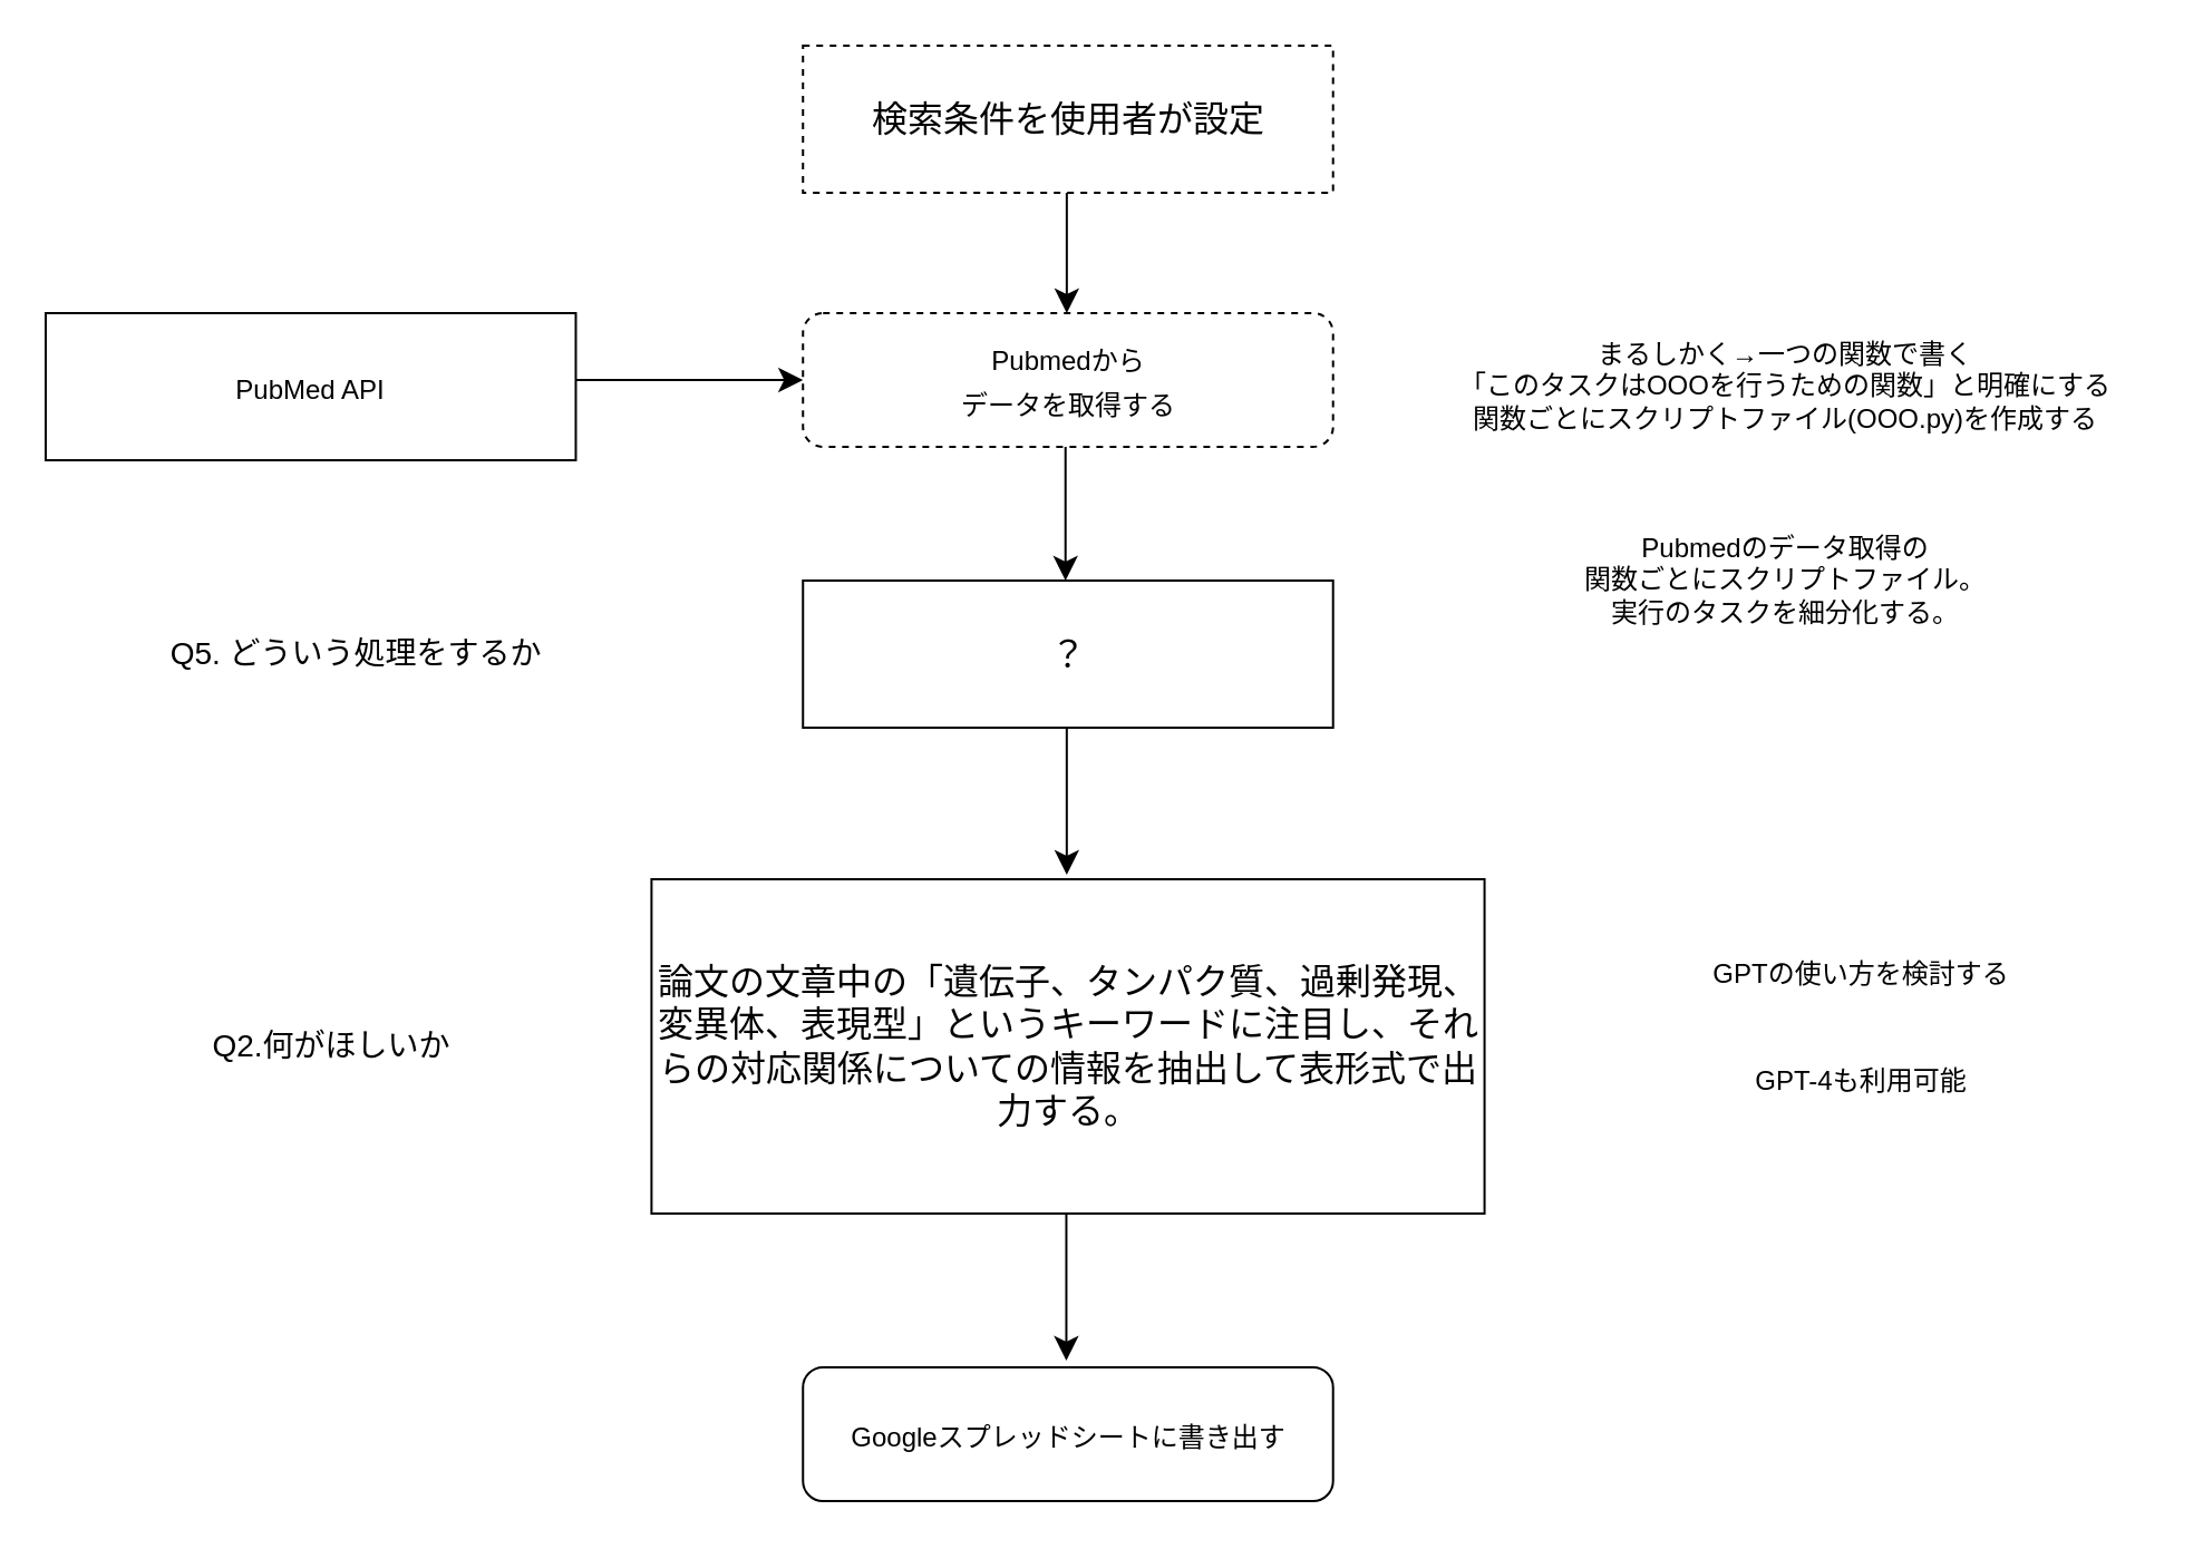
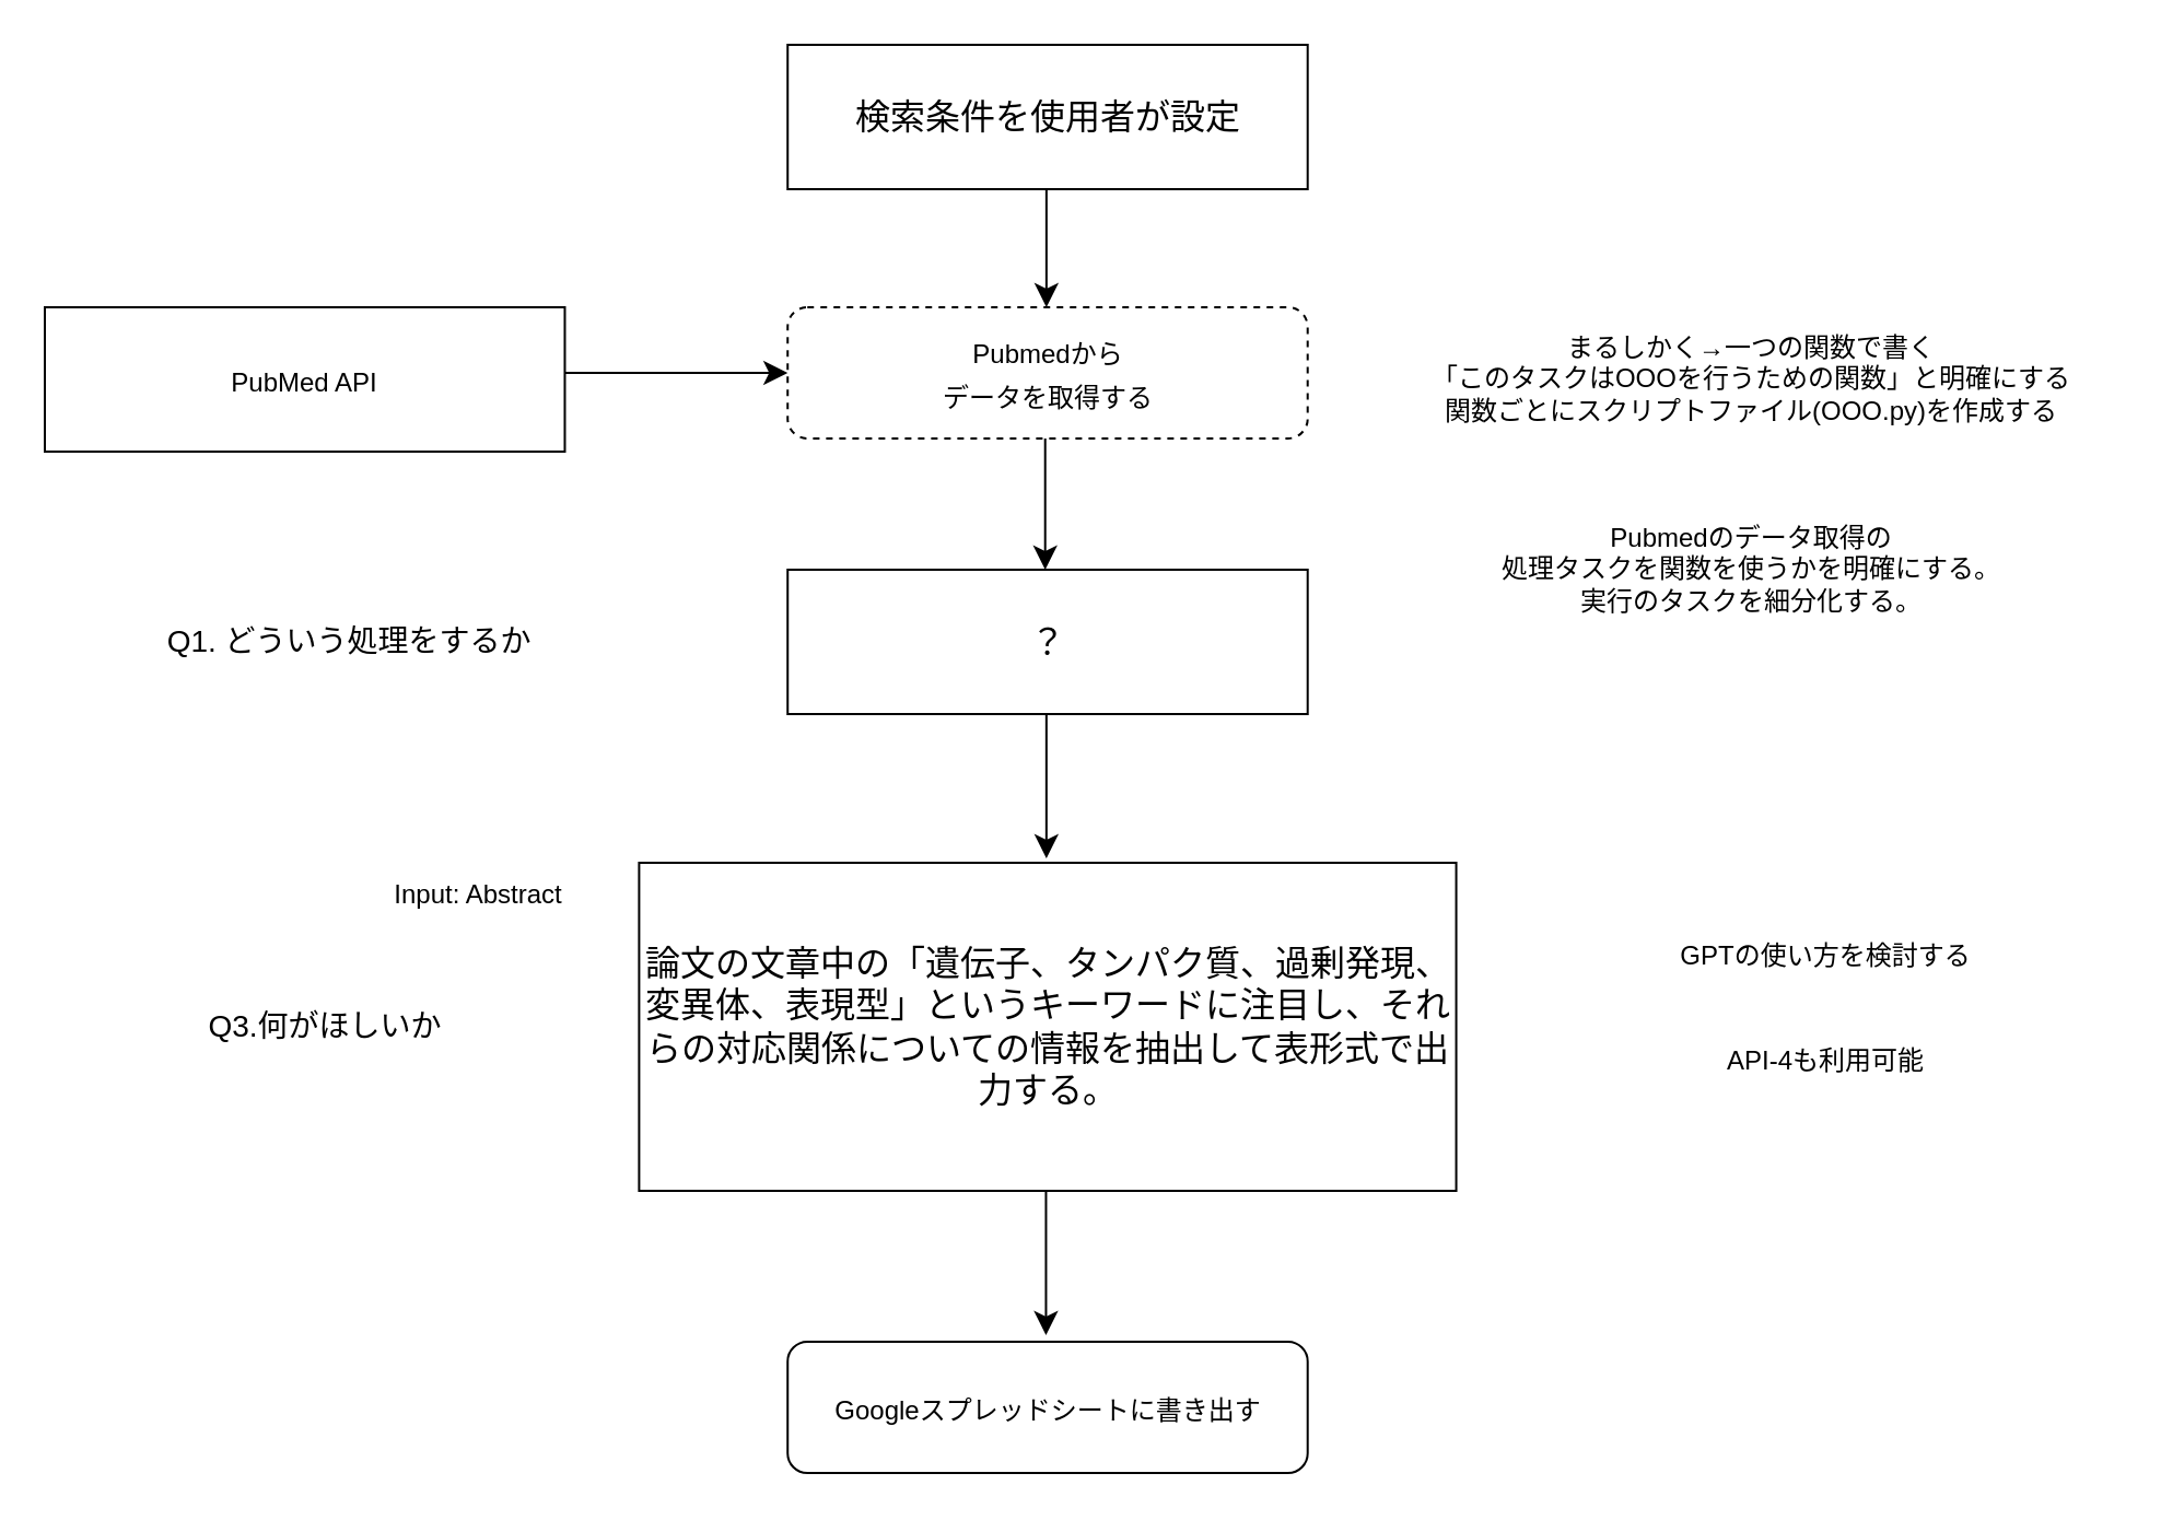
  <mxCell id="0" />
  <mxCell id="1" parent="0" />
  <mxCell id="2" value="" style="group" parent="1" vertex="1" connectable="0"><mxGeometry x="20" y="20" width="945.283" height="653" as="geometry" /></mxCell>
  <mxCell id="3" value="" style="endArrow=classic;html=1;rounded=0;fontSize=12;startSize=8;endSize=8;curved=1;" parent="2" edge="1"><mxGeometry width="50" height="50" relative="1" as="geometry"><mxPoint x="457.358" y="180" as="sourcePoint" /><mxPoint x="457.358" y="240" as="targetPoint" /></mxGeometry></mxCell>
  <mxCell id="4" value="" style="endArrow=classic;html=1;rounded=0;fontSize=12;startSize=8;endSize=8;curved=1;" parent="2" edge="1"><mxGeometry width="50" height="50" relative="1" as="geometry"><mxPoint x="457.925" y="60" as="sourcePoint" /><mxPoint x="457.925" y="120" as="targetPoint" /></mxGeometry></mxCell>
  <mxCell id="5" value="&lt;span style=&quot;font-size: 12px;&quot;&gt;Pubmedから&lt;/span&gt;&lt;br style=&quot;font-size: 12px;&quot;&gt;&lt;span style=&quot;font-size: 12px;&quot;&gt;データを取得する&lt;/span&gt;" style="rounded=1;whiteSpace=wrap;html=1;fontSize=16;dashed=1;" parent="2" vertex="1"><mxGeometry x="339.623" y="120" width="237.736" height="60" as="geometry" /></mxCell>
  <mxCell id="6" value="&lt;span style=&quot;font-size: 12px;&quot;&gt;PubMed API&lt;/span&gt;" style="rounded=0;whiteSpace=wrap;html=1;fontSize=16;" parent="2" vertex="1"><mxGeometry y="120" width="237.736" height="66" as="geometry" /></mxCell>
- <mxCell id="7" value="検索条件を使用者が設定" style="rounded=0;whiteSpace=wrap;html=1;fontSize=16;dashed=1;" parent="2" vertex="1"><mxGeometry x="339.623" width="237.736" height="66" as="geometry" /></mxCell>
+ <mxCell id="7" value="検索条件を使用者が設定" style="rounded=0;whiteSpace=wrap;html=1;fontSize=16;" parent="2" vertex="1"><mxGeometry x="339.623" width="237.736" height="66" as="geometry" /></mxCell>
  <mxCell id="8" value="" style="group" parent="2" vertex="1" connectable="0"><mxGeometry x="50.943" y="240" width="594.34" height="413" as="geometry" /></mxCell>
  <mxCell id="9" value="&lt;span style=&quot;font-size: 12px;&quot;&gt;Googleスプレッドシートに書き出す&lt;/span&gt;" style="rounded=1;whiteSpace=wrap;html=1;fontSize=16;" parent="8" vertex="1"><mxGeometry x="288.679" y="353" width="237.736" height="60" as="geometry" /></mxCell>
  <mxCell id="10" value="" style="endArrow=classic;html=1;rounded=0;fontSize=12;startSize=8;endSize=8;curved=1;" parent="8" edge="1"><mxGeometry width="50" height="50" relative="1" as="geometry"><mxPoint x="406.981" y="66" as="sourcePoint" /><mxPoint x="406.981" y="132" as="targetPoint" /></mxGeometry></mxCell>
  <mxCell id="11" value="？" style="rounded=0;whiteSpace=wrap;html=1;fontSize=16;" parent="8" vertex="1"><mxGeometry x="288.679" width="237.736" height="66" as="geometry" /></mxCell>
  <mxCell id="12" value="論文の文章中の「遺伝子、タンパク質、過剰発現、変異体、表現型」というキーワードに注目し、それらの対応関係についての情報を抽出して表形式で出力する。" style="rounded=0;whiteSpace=wrap;html=1;fontSize=16;" parent="8" vertex="1"><mxGeometry x="220.755" y="134" width="373.585" height="150" as="geometry" /></mxCell>
- <mxCell id="13" value="&lt;font style=&quot;font-size: 14px;&quot;&gt;Q5. どういう処理をするか&lt;span style=&quot;&quot;&gt;&amp;nbsp;&lt;/span&gt;&lt;/font&gt;" style="text;html=1;align=center;verticalAlign=middle;resizable=0;points=[];autosize=1;strokeColor=none;fillColor=none;" parent="8" vertex="1"><mxGeometry y="18" width="180" height="30" as="geometry" /></mxCell>
- <mxCell id="14" value="&lt;font style=&quot;font-size: 14px;&quot;&gt;Q2.何がほしいか&lt;/font&gt;" style="text;html=1;align=center;verticalAlign=middle;resizable=0;points=[];autosize=1;strokeColor=none;fillColor=none;" parent="8" vertex="1"><mxGeometry x="16.981" y="194" width="120" height="30" as="geometry" /></mxCell>
+ <mxCell id="13" value="&lt;font style=&quot;font-size: 14px;&quot;&gt;Q1. どういう処理をするか&lt;span style=&quot;&quot;&gt;&amp;nbsp;&lt;/span&gt;&lt;/font&gt;" style="text;html=1;align=center;verticalAlign=middle;resizable=0;points=[];autosize=1;strokeColor=none;fillColor=none;" parent="8" vertex="1"><mxGeometry y="18" width="180" height="30" as="geometry" /></mxCell>
+ <mxCell id="14" value="&lt;font style=&quot;font-size: 14px;&quot;&gt;Q3.何がほしいか&lt;/font&gt;" style="text;html=1;align=center;verticalAlign=middle;resizable=0;points=[];autosize=1;strokeColor=none;fillColor=none;" parent="8" vertex="1"><mxGeometry x="16.981" y="194" width="120" height="30" as="geometry" /></mxCell>
  <mxCell id="15" value="" style="endArrow=classic;html=1;rounded=0;fontSize=12;startSize=8;endSize=8;curved=1;" parent="8" edge="1"><mxGeometry width="50" height="50" relative="1" as="geometry"><mxPoint x="406.789" y="284" as="sourcePoint" /><mxPoint x="406.789" y="350" as="targetPoint" /></mxGeometry></mxCell>
+ <mxCell id="16" value="Input: Abstract" style="text;html=1;align=center;verticalAlign=middle;resizable=0;points=[];autosize=1;strokeColor=none;fillColor=none;" parent="8" vertex="1"><mxGeometry x="101.887" y="134" width="90" height="30" as="geometry" /></mxCell>
  <mxCell id="17" value="" style="endArrow=classic;html=1;rounded=0;fontSize=12;startSize=8;endSize=8;curved=1;entryX=0;entryY=0.5;entryDx=0;entryDy=0;" parent="2" target="5" edge="1"><mxGeometry width="50" height="50" relative="1" as="geometry"><mxPoint x="237.736" y="150" as="sourcePoint" /><mxPoint x="237.736" y="210" as="targetPoint" /></mxGeometry></mxCell>
  <mxCell id="18" value="まるしかく→一つの関数で書く&lt;br&gt;「このタスクはOOOを行うための関数」と明確にする&lt;br&gt;関数ごとにスクリプトファイル(OOO.py)を作成する" style="text;html=1;align=center;verticalAlign=middle;resizable=0;points=[];autosize=1;strokeColor=none;fillColor=none;" parent="2" vertex="1"><mxGeometry x="615.283" y="123" width="330" height="60" as="geometry" /></mxCell>
- <mxCell id="19" value="GPT-4も利用可能" style="text;html=1;align=center;verticalAlign=middle;resizable=0;points=[];autosize=1;strokeColor=none;fillColor=none;" parent="2" vertex="1"><mxGeometry x="754.245" y="450" width="120" height="30" as="geometry" /></mxCell>
+ <mxCell id="19" value="API-4も利用可能" style="text;html=1;align=center;verticalAlign=middle;resizable=0;points=[];autosize=1;strokeColor=none;fillColor=none;" parent="2" vertex="1"><mxGeometry x="754.245" y="450" width="120" height="30" as="geometry" /></mxCell>
  <mxCell id="20" value="GPTの使い方を検討する" style="text;html=1;align=center;verticalAlign=middle;resizable=0;points=[];autosize=1;strokeColor=none;fillColor=none;" parent="2" vertex="1"><mxGeometry x="739.245" y="401.5" width="150" height="30" as="geometry" /></mxCell>
- <mxCell id="21" value="Pubmedのデータ取得の&lt;br&gt;関数ごとにスクリプトファイル。&lt;br&gt;実行のタスクを細分化する。" style="text;html=1;align=center;verticalAlign=middle;resizable=0;points=[];autosize=1;strokeColor=none;fillColor=none;" parent="2" vertex="1"><mxGeometry x="660.283" y="210" width="240" height="60" as="geometry" /></mxCell>
+ <mxCell id="21" value="Pubmedのデータ取得の&lt;br&gt;処理タスクを関数を使うかを明確にする。&lt;br&gt;実行のタスクを細分化する。" style="text;html=1;align=center;verticalAlign=middle;resizable=0;points=[];autosize=1;strokeColor=none;fillColor=none;" parent="2" vertex="1"><mxGeometry x="660.283" y="210" width="240" height="60" as="geometry" /></mxCell>
